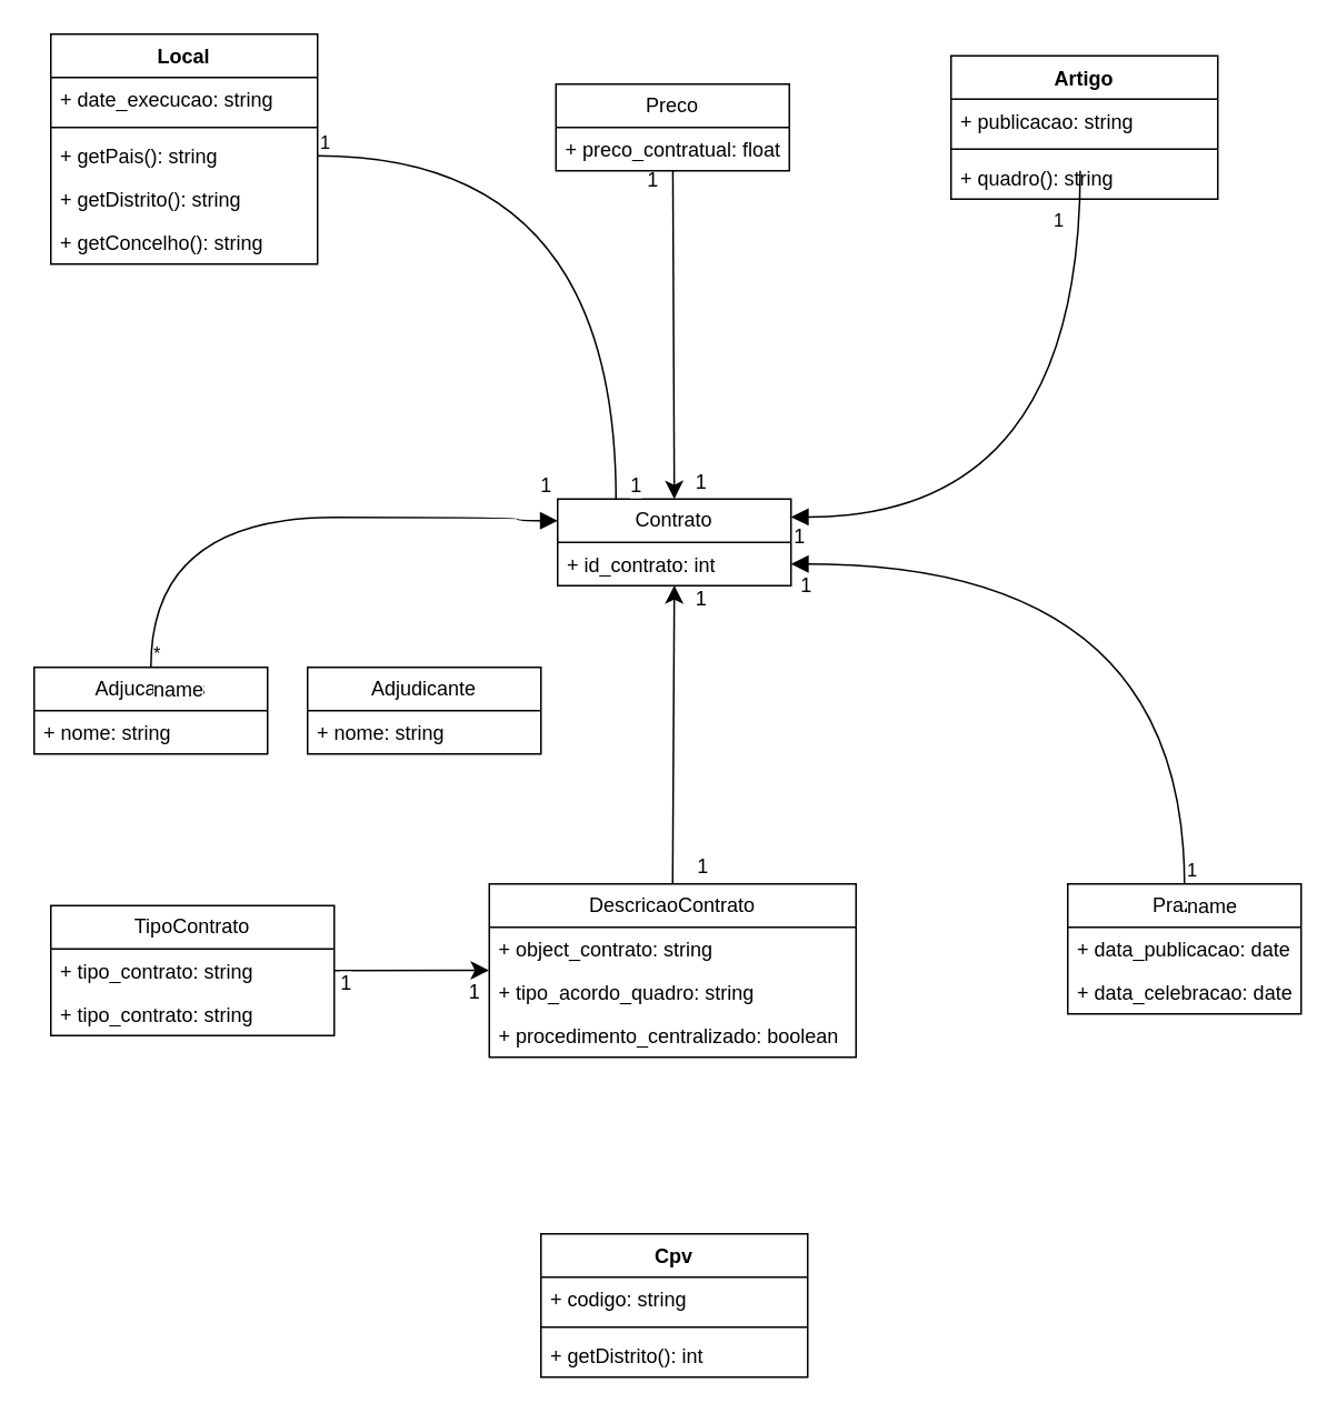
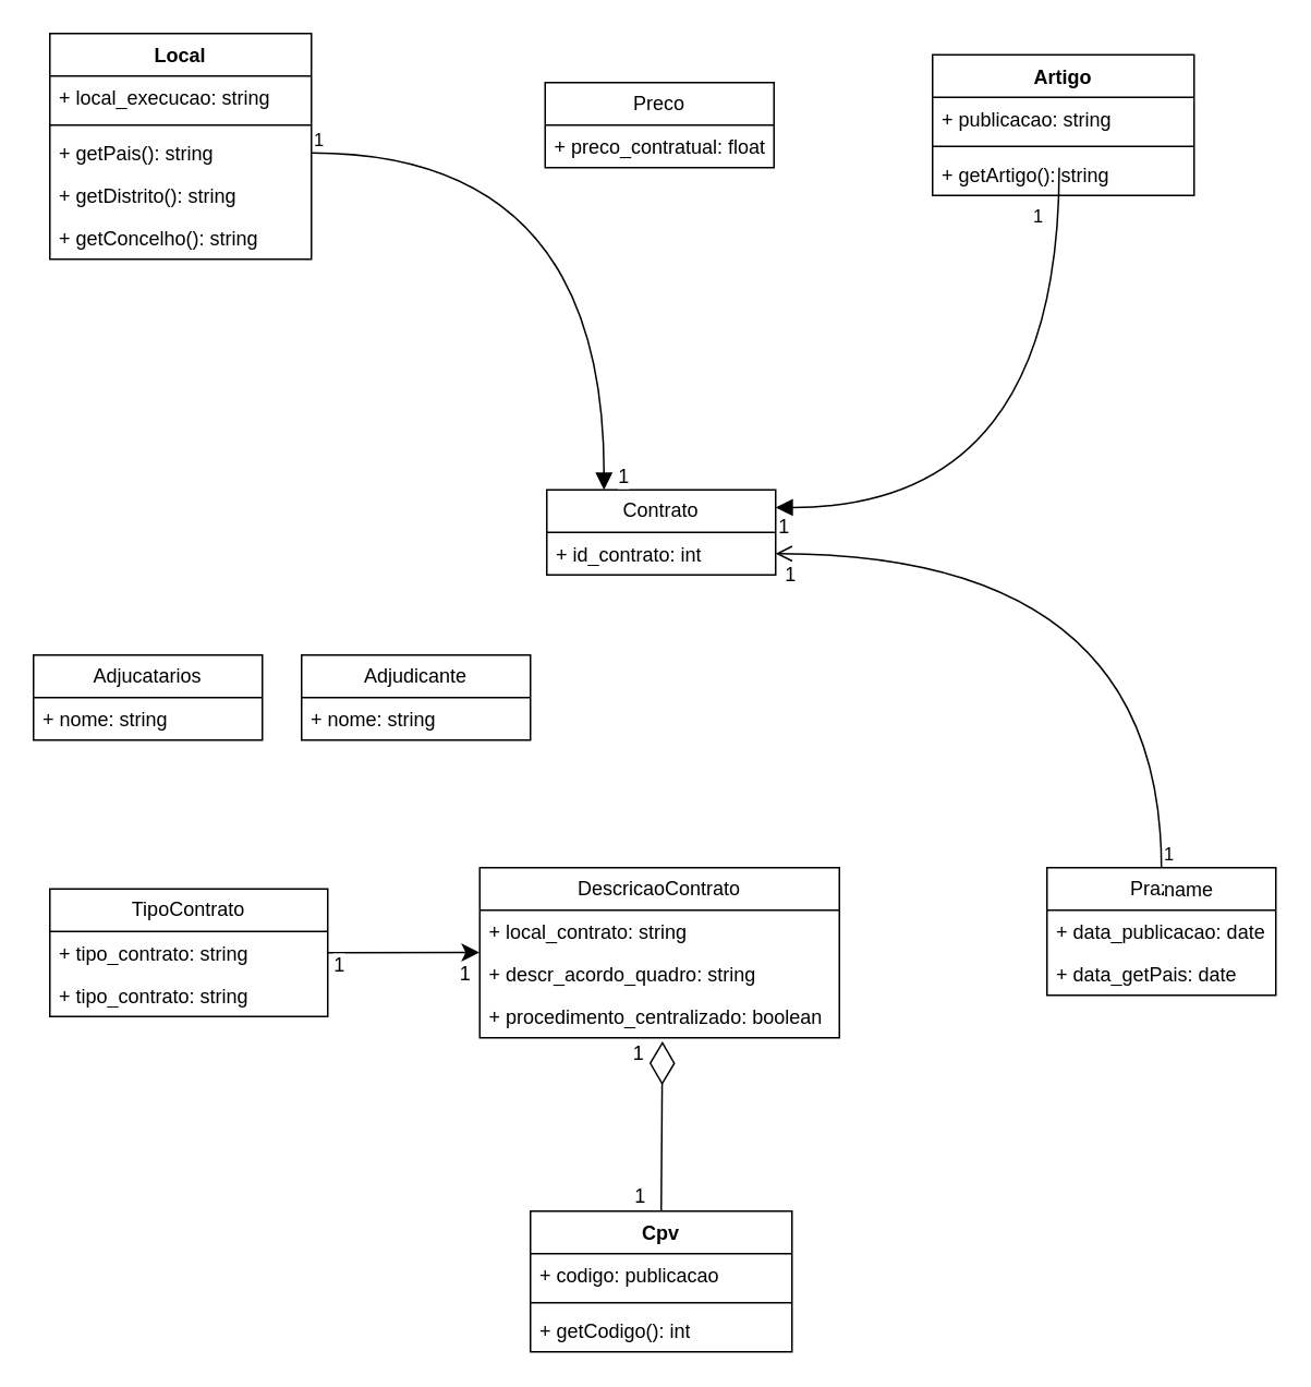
  <mxCell id="0" />
  <mxCell id="1" parent="0" />
  <mxCell id="2" value="Contrato" style="swimlane;fontStyle=0;childLayout=stackLayout;horizontal=1;startSize=26;fillColor=none;horizontalStack=0;resizeParent=1;resizeParentMax=0;resizeLast=0;collapsible=1;marginBottom=0;whiteSpace=wrap;html=1;" vertex="1" parent="1"><mxGeometry x="334" y="299" width="140" height="52" as="geometry" /></mxCell>
  <mxCell id="3" value="+ id_contrato: int" style="text;strokeColor=none;fillColor=none;align=left;verticalAlign=top;spacingLeft=4;spacingRight=4;overflow=hidden;rotatable=0;points=[[0,0.5],[1,0.5]];portConstraint=eastwest;whiteSpace=wrap;html=1;" vertex="1" parent="2"><mxGeometry y="26" width="140" height="26" as="geometry" /></mxCell>
- <mxCell id="4" style="edgeStyle=none;curved=1;rounded=0;orthogonalLoop=1;jettySize=auto;html=1;entryX=0.5;entryY=0;entryDx=0;entryDy=0;fontSize=12;startSize=8;endSize=8;" edge="1" parent="1" source="7" target="2"><mxGeometry relative="1" as="geometry" /></mxCell>
- <mxCell id="5" value="&lt;div&gt;1&lt;/div&gt;" style="edgeLabel;html=1;align=center;verticalAlign=middle;resizable=0;points=[];fontSize=12;" vertex="1" connectable="0" parent="4"><mxGeometry x="0.901" relative="1" as="geometry"><mxPoint x="16" as="offset" /></mxGeometry></mxCell>
- <mxCell id="6" value="1" style="edgeLabel;html=1;align=center;verticalAlign=middle;resizable=0;points=[];fontSize=12;" vertex="1" connectable="0" parent="4"><mxGeometry x="-0.937" relative="1" as="geometry"><mxPoint x="-13" as="offset" /></mxGeometry></mxCell>
  <mxCell id="7" value="Preco" style="swimlane;fontStyle=0;childLayout=stackLayout;horizontal=1;startSize=26;fillColor=none;horizontalStack=0;resizeParent=1;resizeParentMax=0;resizeLast=0;collapsible=1;marginBottom=0;whiteSpace=wrap;html=1;" vertex="1" parent="1"><mxGeometry x="333" y="50" width="140" height="52" as="geometry" /></mxCell>
  <mxCell id="8" value="+ preco_contratual: float" style="text;strokeColor=none;fillColor=none;align=left;verticalAlign=top;spacingLeft=4;spacingRight=4;overflow=hidden;rotatable=0;points=[[0,0.5],[1,0.5]];portConstraint=eastwest;whiteSpace=wrap;html=1;" vertex="1" parent="7"><mxGeometry y="26" width="140" height="26" as="geometry" /></mxCell>
  <mxCell id="9" value="DescricaoContrato" style="swimlane;fontStyle=0;childLayout=stackLayout;horizontal=1;startSize=26;fillColor=none;horizontalStack=0;resizeParent=1;resizeParentMax=0;resizeLast=0;collapsible=1;marginBottom=0;whiteSpace=wrap;html=1;" vertex="1" parent="1"><mxGeometry x="293" y="530" width="220" height="104" as="geometry" /></mxCell>
- <mxCell id="10" value="+ object_contrato: string" style="text;strokeColor=none;fillColor=none;align=left;verticalAlign=top;spacingLeft=4;spacingRight=4;overflow=hidden;rotatable=0;points=[[0,0.5],[1,0.5]];portConstraint=eastwest;whiteSpace=wrap;html=1;" vertex="1" parent="9"><mxGeometry y="26" width="220" height="26" as="geometry" /></mxCell>
- <mxCell id="11" value="+ tipo_acordo_quadro: string" style="text;strokeColor=none;fillColor=none;align=left;verticalAlign=top;spacingLeft=4;spacingRight=4;overflow=hidden;rotatable=0;points=[[0,0.5],[1,0.5]];portConstraint=eastwest;whiteSpace=wrap;html=1;" vertex="1" parent="9"><mxGeometry y="52" width="220" height="26" as="geometry" /></mxCell>
+ <mxCell id="10" value="+ local_contrato: string" style="text;strokeColor=none;fillColor=none;align=left;verticalAlign=top;spacingLeft=4;spacingRight=4;overflow=hidden;rotatable=0;points=[[0,0.5],[1,0.5]];portConstraint=eastwest;whiteSpace=wrap;html=1;" vertex="1" parent="9"><mxGeometry y="26" width="220" height="26" as="geometry" /></mxCell>
+ <mxCell id="11" value="+ descr_acordo_quadro: string" style="text;strokeColor=none;fillColor=none;align=left;verticalAlign=top;spacingLeft=4;spacingRight=4;overflow=hidden;rotatable=0;points=[[0,0.5],[1,0.5]];portConstraint=eastwest;whiteSpace=wrap;html=1;" vertex="1" parent="9"><mxGeometry y="52" width="220" height="26" as="geometry" /></mxCell>
  <mxCell id="12" value="+ procedimento_centralizado: boolean" style="text;strokeColor=none;fillColor=none;align=left;verticalAlign=top;spacingLeft=4;spacingRight=4;overflow=hidden;rotatable=0;points=[[0,0.5],[1,0.5]];portConstraint=eastwest;whiteSpace=wrap;html=1;" vertex="1" parent="9"><mxGeometry y="78" width="220" height="26" as="geometry" /></mxCell>
- <mxCell id="13" style="edgeStyle=none;curved=1;rounded=0;orthogonalLoop=1;jettySize=auto;html=1;exitX=0.5;exitY=0;exitDx=0;exitDy=0;entryX=0.5;entryY=0.992;entryDx=0;entryDy=0;entryPerimeter=0;fontSize=12;startSize=8;endSize=8;" edge="1" parent="1" source="9" target="3"><mxGeometry relative="1" as="geometry" /></mxCell>
- <mxCell id="14" value="1" style="edgeLabel;html=1;align=center;verticalAlign=middle;resizable=0;points=[];fontSize=12;" vertex="1" connectable="0" parent="13"><mxGeometry x="-0.878" y="-3" relative="1" as="geometry"><mxPoint x="14" as="offset" /></mxGeometry></mxCell>
- <mxCell id="15" value="1" style="edgeLabel;html=1;align=center;verticalAlign=middle;resizable=0;points=[];fontSize=12;" vertex="1" connectable="0" parent="13"><mxGeometry x="0.907" y="2" relative="1" as="geometry"><mxPoint x="18" as="offset" /></mxGeometry></mxCell>
  <mxCell id="16" value="Cpv" style="swimlane;fontStyle=1;align=center;verticalAlign=top;childLayout=stackLayout;horizontal=1;startSize=26;horizontalStack=0;resizeParent=1;resizeParentMax=0;resizeLast=0;collapsible=1;marginBottom=0;whiteSpace=wrap;html=1;" vertex="1" parent="1"><mxGeometry x="324" y="740" width="160" height="86" as="geometry" /></mxCell>
- <mxCell id="17" value="+ codigo: string" style="text;strokeColor=none;fillColor=none;align=left;verticalAlign=top;spacingLeft=4;spacingRight=4;overflow=hidden;rotatable=0;points=[[0,0.5],[1,0.5]];portConstraint=eastwest;whiteSpace=wrap;html=1;" vertex="1" parent="16"><mxGeometry y="26" width="160" height="26" as="geometry" /></mxCell>
+ <mxCell id="17" value="+ codigo: publicacao" style="text;strokeColor=none;fillColor=none;align=left;verticalAlign=top;spacingLeft=4;spacingRight=4;overflow=hidden;rotatable=0;points=[[0,0.5],[1,0.5]];portConstraint=eastwest;whiteSpace=wrap;html=1;" vertex="1" parent="16"><mxGeometry y="26" width="160" height="26" as="geometry" /></mxCell>
  <mxCell id="18" value="" style="line;strokeWidth=1;fillColor=none;align=left;verticalAlign=middle;spacingTop=-1;spacingLeft=3;spacingRight=3;rotatable=0;labelPosition=right;points=[];portConstraint=eastwest;strokeColor=inherit;" vertex="1" parent="16"><mxGeometry y="52" width="160" height="8" as="geometry" /></mxCell>
- <mxCell id="19" value="+ getDistrito(): int" style="text;strokeColor=none;fillColor=none;align=left;verticalAlign=top;spacingLeft=4;spacingRight=4;overflow=hidden;rotatable=0;points=[[0,0.5],[1,0.5]];portConstraint=eastwest;whiteSpace=wrap;html=1;" vertex="1" parent="16"><mxGeometry y="60" width="160" height="26" as="geometry" /></mxCell>
+ <mxCell id="19" value="+ getCodigo(): int" style="text;strokeColor=none;fillColor=none;align=left;verticalAlign=top;spacingLeft=4;spacingRight=4;overflow=hidden;rotatable=0;points=[[0,0.5],[1,0.5]];portConstraint=eastwest;whiteSpace=wrap;html=1;" vertex="1" parent="16"><mxGeometry y="60" width="160" height="26" as="geometry" /></mxCell>
+ <mxCell id="20" value="" style="endArrow=diamondThin;endFill=0;endSize=24;html=1;rounded=0;fontSize=12;curved=1;exitX=0.5;exitY=0;exitDx=0;exitDy=0;entryX=0.508;entryY=1.081;entryDx=0;entryDy=0;entryPerimeter=0;" edge="1" parent="1" source="16" target="12"><mxGeometry width="160" relative="1" as="geometry"><mxPoint x="350" y="680" as="sourcePoint" /><mxPoint x="510" y="680" as="targetPoint" /></mxGeometry></mxCell>
+ <mxCell id="21" value="1" style="edgeLabel;html=1;align=center;verticalAlign=middle;resizable=0;points=[];fontSize=12;" vertex="1" connectable="0" parent="20"><mxGeometry x="-0.878" relative="1" as="geometry"><mxPoint x="-14" y="-4" as="offset" /></mxGeometry></mxCell>
+ <mxCell id="22" value="&lt;div&gt;1&lt;/div&gt;" style="edgeLabel;html=1;align=center;verticalAlign=middle;resizable=0;points=[];fontSize=12;" vertex="1" connectable="0" parent="20"><mxGeometry x="0.876" y="-1" relative="1" as="geometry"><mxPoint x="-16" as="offset" /></mxGeometry></mxCell>
  <mxCell id="23" value="TipoContrato" style="swimlane;fontStyle=0;childLayout=stackLayout;horizontal=1;startSize=26;fillColor=none;horizontalStack=0;resizeParent=1;resizeParentMax=0;resizeLast=0;collapsible=1;marginBottom=0;whiteSpace=wrap;html=1;" vertex="1" parent="1"><mxGeometry x="30" y="543" width="170" height="78" as="geometry" /></mxCell>
  <mxCell id="24" value="+ tipo_contrato: string" style="text;strokeColor=none;fillColor=none;align=left;verticalAlign=top;spacingLeft=4;spacingRight=4;overflow=hidden;rotatable=0;points=[[0,0.5],[1,0.5]];portConstraint=eastwest;whiteSpace=wrap;html=1;" vertex="1" parent="23"><mxGeometry y="26" width="170" height="26" as="geometry" /></mxCell>
  <mxCell id="25" value="+ tipo_contrato: string" style="text;strokeColor=none;fillColor=none;align=left;verticalAlign=top;spacingLeft=4;spacingRight=4;overflow=hidden;rotatable=0;points=[[0,0.5],[1,0.5]];portConstraint=eastwest;whiteSpace=wrap;html=1;" vertex="1" parent="23"><mxGeometry y="52" width="170" height="26" as="geometry" /></mxCell>
  <mxCell id="26" style="edgeStyle=none;curved=1;rounded=0;orthogonalLoop=1;jettySize=auto;html=1;entryX=-0.001;entryY=-0.006;entryDx=0;entryDy=0;entryPerimeter=0;fontSize=12;startSize=8;endSize=8;" edge="1" parent="1" source="24" target="11"><mxGeometry relative="1" as="geometry" /></mxCell>
  <mxCell id="27" value="1" style="edgeLabel;html=1;align=center;verticalAlign=middle;resizable=0;points=[];fontSize=12;" vertex="1" connectable="0" parent="26"><mxGeometry x="0.806" y="2" relative="1" as="geometry"><mxPoint y="15" as="offset" /></mxGeometry></mxCell>
  <mxCell id="28" value="1" style="edgeLabel;html=1;align=center;verticalAlign=middle;resizable=0;points=[];fontSize=12;" vertex="1" connectable="0" parent="26"><mxGeometry x="-0.841" relative="1" as="geometry"><mxPoint y="8" as="offset" /></mxGeometry></mxCell>
  <mxCell id="29" value="Artigo" style="swimlane;fontStyle=1;align=center;verticalAlign=top;childLayout=stackLayout;horizontal=1;startSize=26;horizontalStack=0;resizeParent=1;resizeParentMax=0;resizeLast=0;collapsible=1;marginBottom=0;whiteSpace=wrap;html=1;" vertex="1" parent="1"><mxGeometry x="570" y="33" width="160" height="86" as="geometry" /></mxCell>
  <mxCell id="30" value="+ publicacao: string" style="text;strokeColor=none;fillColor=none;align=left;verticalAlign=top;spacingLeft=4;spacingRight=4;overflow=hidden;rotatable=0;points=[[0,0.5],[1,0.5]];portConstraint=eastwest;whiteSpace=wrap;html=1;" vertex="1" parent="29"><mxGeometry y="26" width="160" height="26" as="geometry" /></mxCell>
  <mxCell id="31" value="" style="line;strokeWidth=1;fillColor=none;align=left;verticalAlign=middle;spacingTop=-1;spacingLeft=3;spacingRight=3;rotatable=0;labelPosition=right;points=[];portConstraint=eastwest;strokeColor=inherit;" vertex="1" parent="29"><mxGeometry y="52" width="160" height="8" as="geometry" /></mxCell>
- <mxCell id="32" value="+ quadro(): string" style="text;strokeColor=none;fillColor=none;align=left;verticalAlign=top;spacingLeft=4;spacingRight=4;overflow=hidden;rotatable=0;points=[[0,0.5],[1,0.5]];portConstraint=eastwest;whiteSpace=wrap;html=1;" vertex="1" parent="29"><mxGeometry y="60" width="160" height="26" as="geometry" /></mxCell>
+ <mxCell id="32" value="+ getArtigo(): string" style="text;strokeColor=none;fillColor=none;align=left;verticalAlign=top;spacingLeft=4;spacingRight=4;overflow=hidden;rotatable=0;points=[[0,0.5],[1,0.5]];portConstraint=eastwest;whiteSpace=wrap;html=1;" vertex="1" parent="29"><mxGeometry y="60" width="160" height="26" as="geometry" /></mxCell>
  <mxCell id="33" value="" style="endArrow=block;endFill=1;html=1;edgeStyle=orthogonalEdgeStyle;align=left;verticalAlign=top;rounded=0;fontSize=12;startSize=8;endSize=8;curved=1;exitX=0.499;exitY=1.064;exitDx=0;exitDy=0;exitPerimeter=0;entryX=1.017;entryY=0.132;entryDx=0;entryDy=0;entryPerimeter=0;" edge="1" parent="1"><mxGeometry x="-1" relative="1" as="geometry"><mxPoint x="647.46" y="102.004" as="sourcePoint" /><mxPoint x="474" y="309.772" as="targetPoint" /><Array as="points"><mxPoint x="647.62" y="309.34" /></Array></mxGeometry></mxCell>
  <mxCell id="34" value="1" style="edgeLabel;resizable=0;html=1;align=left;verticalAlign=bottom;" connectable="0" vertex="1" parent="33"><mxGeometry x="-1" relative="1" as="geometry"><mxPoint x="-17" y="38" as="offset" /></mxGeometry></mxCell>
  <mxCell id="35" value="&lt;div&gt;1&lt;/div&gt;" style="edgeLabel;html=1;align=center;verticalAlign=middle;resizable=0;points=[];fontSize=12;" vertex="1" connectable="0" parent="33"><mxGeometry x="0.921" y="1" relative="1" as="geometry"><mxPoint x="-11" y="11" as="offset" /></mxGeometry></mxCell>
  <mxCell id="36" value="Local" style="swimlane;fontStyle=1;align=center;verticalAlign=top;childLayout=stackLayout;horizontal=1;startSize=26;horizontalStack=0;resizeParent=1;resizeParentMax=0;resizeLast=0;collapsible=1;marginBottom=0;whiteSpace=wrap;html=1;" vertex="1" parent="1"><mxGeometry x="30" y="20" width="160" height="138" as="geometry" /></mxCell>
- <mxCell id="37" value="+ date_execucao: string" style="text;strokeColor=none;fillColor=none;align=left;verticalAlign=top;spacingLeft=4;spacingRight=4;overflow=hidden;rotatable=0;points=[[0,0.5],[1,0.5]];portConstraint=eastwest;whiteSpace=wrap;html=1;" vertex="1" parent="36"><mxGeometry y="26" width="160" height="26" as="geometry" /></mxCell>
+ <mxCell id="37" value="+ local_execucao: string" style="text;strokeColor=none;fillColor=none;align=left;verticalAlign=top;spacingLeft=4;spacingRight=4;overflow=hidden;rotatable=0;points=[[0,0.5],[1,0.5]];portConstraint=eastwest;whiteSpace=wrap;html=1;" vertex="1" parent="36"><mxGeometry y="26" width="160" height="26" as="geometry" /></mxCell>
  <mxCell id="38" value="" style="line;strokeWidth=1;fillColor=none;align=left;verticalAlign=middle;spacingTop=-1;spacingLeft=3;spacingRight=3;rotatable=0;labelPosition=right;points=[];portConstraint=eastwest;strokeColor=inherit;" vertex="1" parent="36"><mxGeometry y="52" width="160" height="8" as="geometry" /></mxCell>
  <mxCell id="39" value="+ getPais(): string" style="text;strokeColor=none;fillColor=none;align=left;verticalAlign=top;spacingLeft=4;spacingRight=4;overflow=hidden;rotatable=0;points=[[0,0.5],[1,0.5]];portConstraint=eastwest;whiteSpace=wrap;html=1;" vertex="1" parent="36"><mxGeometry y="60" width="160" height="26" as="geometry" /></mxCell>
  <mxCell id="40" value="+ getDistrito(): string" style="text;strokeColor=none;fillColor=none;align=left;verticalAlign=top;spacingLeft=4;spacingRight=4;overflow=hidden;rotatable=0;points=[[0,0.5],[1,0.5]];portConstraint=eastwest;whiteSpace=wrap;html=1;" vertex="1" parent="36"><mxGeometry y="86" width="160" height="26" as="geometry" /></mxCell>
  <mxCell id="41" value="+ getConcelho(): string" style="text;strokeColor=none;fillColor=none;align=left;verticalAlign=top;spacingLeft=4;spacingRight=4;overflow=hidden;rotatable=0;points=[[0,0.5],[1,0.5]];portConstraint=eastwest;whiteSpace=wrap;html=1;" vertex="1" parent="36"><mxGeometry y="112" width="160" height="26" as="geometry" /></mxCell>
- <mxCell id="42" value="" style="endArrow=none;endFill=1;html=1;edgeStyle=orthogonalEdgeStyle;align=left;verticalAlign=top;rounded=0;fontSize=12;startSize=8;endSize=8;curved=1;exitX=1;exitY=0.5;exitDx=0;exitDy=0;entryX=0.25;entryY=0;entryDx=0;entryDy=0;" edge="1" parent="1" source="39" target="2"><mxGeometry x="-1" relative="1" as="geometry"><mxPoint x="170" y="260" as="sourcePoint" /><mxPoint x="330" y="260" as="targetPoint" /></mxGeometry></mxCell>
+ <mxCell id="42" value="" style="endArrow=block;endFill=1;html=1;edgeStyle=orthogonalEdgeStyle;align=left;verticalAlign=top;rounded=0;fontSize=12;startSize=8;endSize=8;curved=1;exitX=1;exitY=0.5;exitDx=0;exitDy=0;entryX=0.25;entryY=0;entryDx=0;entryDy=0;" edge="1" parent="1" source="39" target="2"><mxGeometry x="-1" relative="1" as="geometry"><mxPoint x="170" y="260" as="sourcePoint" /><mxPoint x="330" y="260" as="targetPoint" /></mxGeometry></mxCell>
  <mxCell id="43" value="1" style="edgeLabel;resizable=0;html=1;align=left;verticalAlign=bottom;" connectable="0" vertex="1" parent="42"><mxGeometry x="-1" relative="1" as="geometry" /></mxCell>
  <mxCell id="44" value="1" style="edgeLabel;html=1;align=center;verticalAlign=middle;resizable=0;points=[];fontSize=12;" vertex="1" connectable="0" parent="42"><mxGeometry x="0.955" y="1" relative="1" as="geometry"><mxPoint x="10" as="offset" /></mxGeometry></mxCell>
  <mxCell id="45" value="Prazos" style="swimlane;fontStyle=0;childLayout=stackLayout;horizontal=1;startSize=26;fillColor=none;horizontalStack=0;resizeParent=1;resizeParentMax=0;resizeLast=0;collapsible=1;marginBottom=0;whiteSpace=wrap;html=1;" vertex="1" parent="1"><mxGeometry x="640" y="530" width="140" height="78" as="geometry" /></mxCell>
  <mxCell id="46" value="+ data_publicacao: date" style="text;strokeColor=none;fillColor=none;align=left;verticalAlign=top;spacingLeft=4;spacingRight=4;overflow=hidden;rotatable=0;points=[[0,0.5],[1,0.5]];portConstraint=eastwest;whiteSpace=wrap;html=1;" vertex="1" parent="45"><mxGeometry y="26" width="140" height="26" as="geometry" /></mxCell>
- <mxCell id="47" value="+ data_celebracao: date" style="text;strokeColor=none;fillColor=none;align=left;verticalAlign=top;spacingLeft=4;spacingRight=4;overflow=hidden;rotatable=0;points=[[0,0.5],[1,0.5]];portConstraint=eastwest;whiteSpace=wrap;html=1;" vertex="1" parent="45"><mxGeometry y="52" width="140" height="26" as="geometry" /></mxCell>
- <mxCell id="48" value="name" style="endArrow=block;endFill=1;html=1;edgeStyle=orthogonalEdgeStyle;align=left;verticalAlign=top;rounded=0;fontSize=12;startSize=8;endSize=8;curved=1;exitX=0.5;exitY=0;exitDx=0;exitDy=0;entryX=1;entryY=0.5;entryDx=0;entryDy=0;" edge="1" parent="1" source="45" target="3"><mxGeometry x="-1" relative="1" as="geometry"><mxPoint x="530" y="410" as="sourcePoint" /><mxPoint x="690" y="410" as="targetPoint" /></mxGeometry></mxCell>
+ <mxCell id="47" value="+ data_getPais: date" style="text;strokeColor=none;fillColor=none;align=left;verticalAlign=top;spacingLeft=4;spacingRight=4;overflow=hidden;rotatable=0;points=[[0,0.5],[1,0.5]];portConstraint=eastwest;whiteSpace=wrap;html=1;" vertex="1" parent="45"><mxGeometry y="52" width="140" height="26" as="geometry" /></mxCell>
+ <mxCell id="48" value="name" style="endArrow=open;endFill=1;html=1;edgeStyle=orthogonalEdgeStyle;align=left;verticalAlign=top;rounded=0;fontSize=12;startSize=8;endSize=8;curved=1;exitX=0.5;exitY=0;exitDx=0;exitDy=0;entryX=1;entryY=0.5;entryDx=0;entryDy=0;" edge="1" parent="1" source="45" target="3"><mxGeometry x="-1" relative="1" as="geometry"><mxPoint x="530" y="410" as="sourcePoint" /><mxPoint x="690" y="410" as="targetPoint" /></mxGeometry></mxCell>
  <mxCell id="49" value="1" style="edgeLabel;resizable=0;html=1;align=left;verticalAlign=bottom;" connectable="0" vertex="1" parent="48"><mxGeometry x="-1" relative="1" as="geometry" /></mxCell>
  <mxCell id="50" value="1" style="edgeLabel;html=1;align=center;verticalAlign=middle;resizable=0;points=[];fontSize=12;" vertex="1" connectable="0" parent="48"><mxGeometry x="0.961" y="1" relative="1" as="geometry"><mxPoint y="11" as="offset" /></mxGeometry></mxCell>
  <mxCell id="51" value="Adjudicante" style="swimlane;fontStyle=0;childLayout=stackLayout;horizontal=1;startSize=26;fillColor=none;horizontalStack=0;resizeParent=1;resizeParentMax=0;resizeLast=0;collapsible=1;marginBottom=0;whiteSpace=wrap;html=1;" vertex="1" parent="1"><mxGeometry x="184" y="400" width="140" height="52" as="geometry" /></mxCell>
  <mxCell id="52" value="+ nome: string" style="text;strokeColor=none;fillColor=none;align=left;verticalAlign=top;spacingLeft=4;spacingRight=4;overflow=hidden;rotatable=0;points=[[0,0.5],[1,0.5]];portConstraint=eastwest;whiteSpace=wrap;html=1;" vertex="1" parent="51"><mxGeometry y="26" width="140" height="26" as="geometry" /></mxCell>
  <mxCell id="53" value="Adjucatarios" style="swimlane;fontStyle=0;childLayout=stackLayout;horizontal=1;startSize=26;fillColor=none;horizontalStack=0;resizeParent=1;resizeParentMax=0;resizeLast=0;collapsible=1;marginBottom=0;whiteSpace=wrap;html=1;" vertex="1" parent="1"><mxGeometry x="20" y="400" width="140" height="52" as="geometry" /></mxCell>
  <mxCell id="54" value="+ nome: string" style="text;strokeColor=none;fillColor=none;align=left;verticalAlign=top;spacingLeft=4;spacingRight=4;overflow=hidden;rotatable=0;points=[[0,0.5],[1,0.5]];portConstraint=eastwest;whiteSpace=wrap;html=1;" vertex="1" parent="53"><mxGeometry y="26" width="140" height="26" as="geometry" /></mxCell>
- <mxCell id="55" value="name" style="endArrow=block;endFill=1;html=1;edgeStyle=orthogonalEdgeStyle;align=left;verticalAlign=top;rounded=0;fontSize=12;startSize=8;endSize=8;curved=1;exitX=0.5;exitY=0;exitDx=0;exitDy=0;entryX=0;entryY=0.25;entryDx=0;entryDy=0;" edge="1" parent="1" source="53" target="2"><mxGeometry x="-1" relative="1" as="geometry"><mxPoint x="130" y="380" as="sourcePoint" /><mxPoint x="330" y="310" as="targetPoint" /><Array as="points"><mxPoint x="90" y="310" /><mxPoint x="310" y="310" /><mxPoint x="310" y="312" /></Array></mxGeometry></mxCell>
- <mxCell id="56" value="*" style="edgeLabel;resizable=0;html=1;align=left;verticalAlign=bottom;" connectable="0" vertex="1" parent="55"><mxGeometry x="-1" relative="1" as="geometry" /></mxCell>
- <mxCell id="57" value="1" style="edgeLabel;html=1;align=center;verticalAlign=middle;resizable=0;points=[];fontSize=12;" vertex="1" connectable="0" parent="55"><mxGeometry x="0.952" relative="1" as="geometry"><mxPoint y="-22" as="offset" /></mxGeometry></mxCell>
